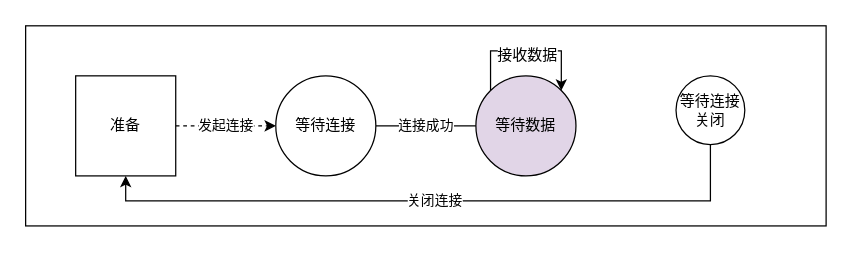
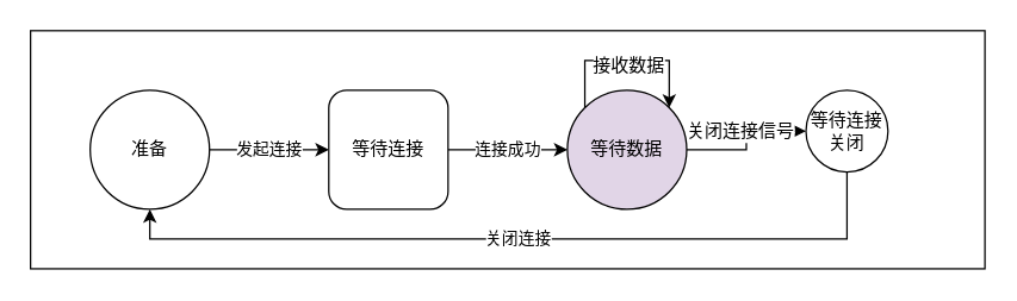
  <mxCell id="0" />
  <mxCell id="1" parent="0" />
  <mxCell id="2" value="" style="rounded=0;whiteSpace=wrap;html=1;fillColor=none;" vertex="1" parent="1"><mxGeometry x="20" y="20" width="640" height="160" as="geometry" /></mxCell>
- <mxCell id="3" value="发起连接" style="edgeStyle=orthogonalEdgeStyle;rounded=0;orthogonalLoop=1;jettySize=auto;html=1;exitX=1;exitY=0.5;exitDx=0;exitDy=0;entryX=0;entryY=0.5;entryDx=0;entryDy=0;dashed=1;" edge="1" parent="1" source="4" target="6"><mxGeometry relative="1" as="geometry" /></mxCell>
- <mxCell id="4" value="准备" style="whiteSpace=wrap;html=1;aspect=fixed;rounded=0;" vertex="1" parent="1"><mxGeometry x="60" y="60" width="80" height="80" as="geometry" /></mxCell>
- <mxCell id="5" value="连接成功" style="edgeStyle=orthogonalEdgeStyle;rounded=0;orthogonalLoop=1;jettySize=auto;html=1;exitX=1;exitY=0.5;exitDx=0;exitDy=0;entryX=0;entryY=0.5;entryDx=0;entryDy=0;endArrow=none;" edge="1" parent="1" source="6" target="9"><mxGeometry relative="1" as="geometry" /></mxCell>
- <mxCell id="6" value="等待连接" style="ellipse;whiteSpace=wrap;html=1;aspect=fixed;" vertex="1" parent="1"><mxGeometry x="220" y="60" width="80" height="80" as="geometry" /></mxCell>
+ <mxCell id="3" value="发起连接" style="edgeStyle=orthogonalEdgeStyle;rounded=0;orthogonalLoop=1;jettySize=auto;html=1;exitX=1;exitY=0.5;exitDx=0;exitDy=0;entryX=0;entryY=0.5;entryDx=0;entryDy=0;" edge="1" parent="1" source="4" target="6"><mxGeometry relative="1" as="geometry" /></mxCell>
+ <mxCell id="4" value="准备" style="ellipse;whiteSpace=wrap;html=1;aspect=fixed;" vertex="1" parent="1"><mxGeometry x="60" y="60" width="80" height="80" as="geometry" /></mxCell>
+ <mxCell id="5" value="连接成功" style="edgeStyle=orthogonalEdgeStyle;rounded=0;orthogonalLoop=1;jettySize=auto;html=1;exitX=1;exitY=0.5;exitDx=0;exitDy=0;entryX=0;entryY=0.5;entryDx=0;entryDy=0;" edge="1" parent="1" source="6" target="9"><mxGeometry relative="1" as="geometry" /></mxCell>
+ <mxCell id="6" value="等待连接" style="whiteSpace=wrap;html=1;aspect=fixed;rounded=1;" vertex="1" parent="1"><mxGeometry x="220" y="60" width="80" height="80" as="geometry" /></mxCell>
+ <mxCell id="7" style="edgeStyle=orthogonalEdgeStyle;rounded=0;orthogonalLoop=1;jettySize=auto;html=1;exitX=1;exitY=0.5;exitDx=0;exitDy=0;entryX=0;entryY=0.5;entryDx=0;entryDy=0;" edge="1" parent="1" source="9" target="11"><mxGeometry relative="1" as="geometry" /></mxCell>
+ <mxCell id="8" value="关闭连接信号" style="text;html=1;align=center;verticalAlign=middle;resizable=0;points=[];labelBackgroundColor=#ffffff;" vertex="1" connectable="0" parent="7"><mxGeometry x="0.25" y="-1" relative="1" as="geometry"><mxPoint x="-10" y="-1" as="offset" /></mxGeometry></mxCell>
  <mxCell id="9" value="等待数据" style="ellipse;whiteSpace=wrap;html=1;aspect=fixed;fillColor=#e1d5e7;" vertex="1" parent="1"><mxGeometry x="380" y="60" width="80" height="80" as="geometry" /></mxCell>
  <mxCell id="10" value="关闭连接" style="edgeStyle=orthogonalEdgeStyle;rounded=0;orthogonalLoop=1;jettySize=auto;html=1;exitX=0.5;exitY=1;exitDx=0;exitDy=0;entryX=0.5;entryY=1;entryDx=0;entryDy=0;" edge="1" parent="1" source="11" target="4"><mxGeometry relative="1" as="geometry" /></mxCell>
  <mxCell id="11" value="等待连接关闭" style="ellipse;whiteSpace=wrap;html=1;aspect=fixed;" vertex="1" parent="1"><mxGeometry x="540" y="60" width="55" height="55" as="geometry" /></mxCell>
  <mxCell id="12" style="edgeStyle=orthogonalEdgeStyle;rounded=0;orthogonalLoop=1;jettySize=auto;html=1;exitX=0;exitY=0;exitDx=0;exitDy=0;entryX=1;entryY=0;entryDx=0;entryDy=0;" edge="1" parent="1" source="9" target="9"><mxGeometry relative="1" as="geometry"><Array as="points"><mxPoint x="392" y="40" /><mxPoint x="448" y="40" /></Array></mxGeometry></mxCell>
  <mxCell id="13" value="接收数据" style="text;html=1;align=center;verticalAlign=middle;resizable=0;points=[];labelBackgroundColor=#ffffff;" vertex="1" connectable="0" parent="12"><mxGeometry x="0.183" y="-3" relative="1" as="geometry"><mxPoint x="-10.98" as="offset" /></mxGeometry></mxCell>
